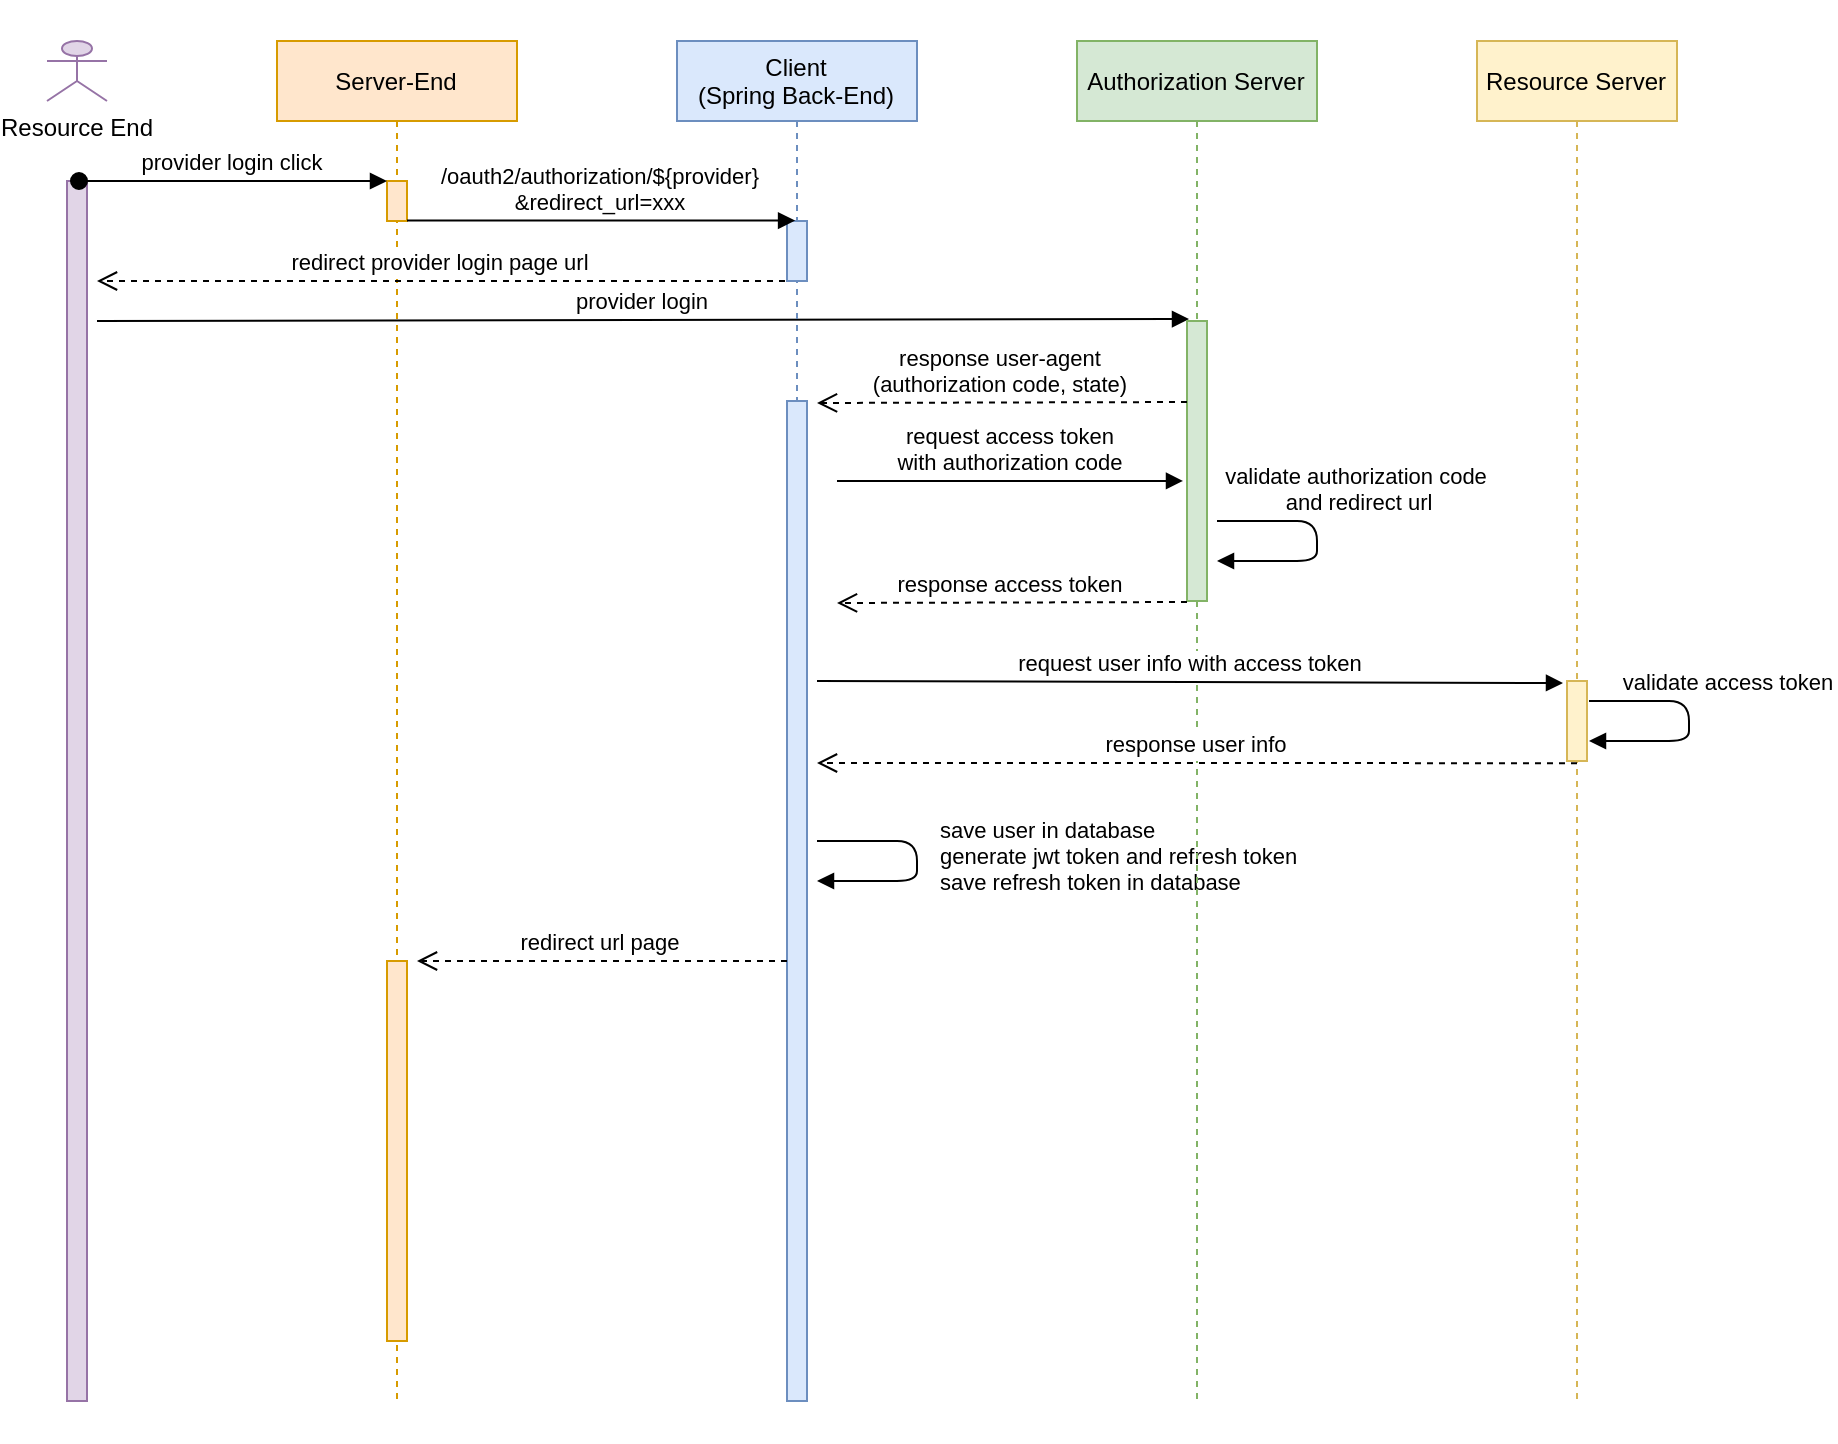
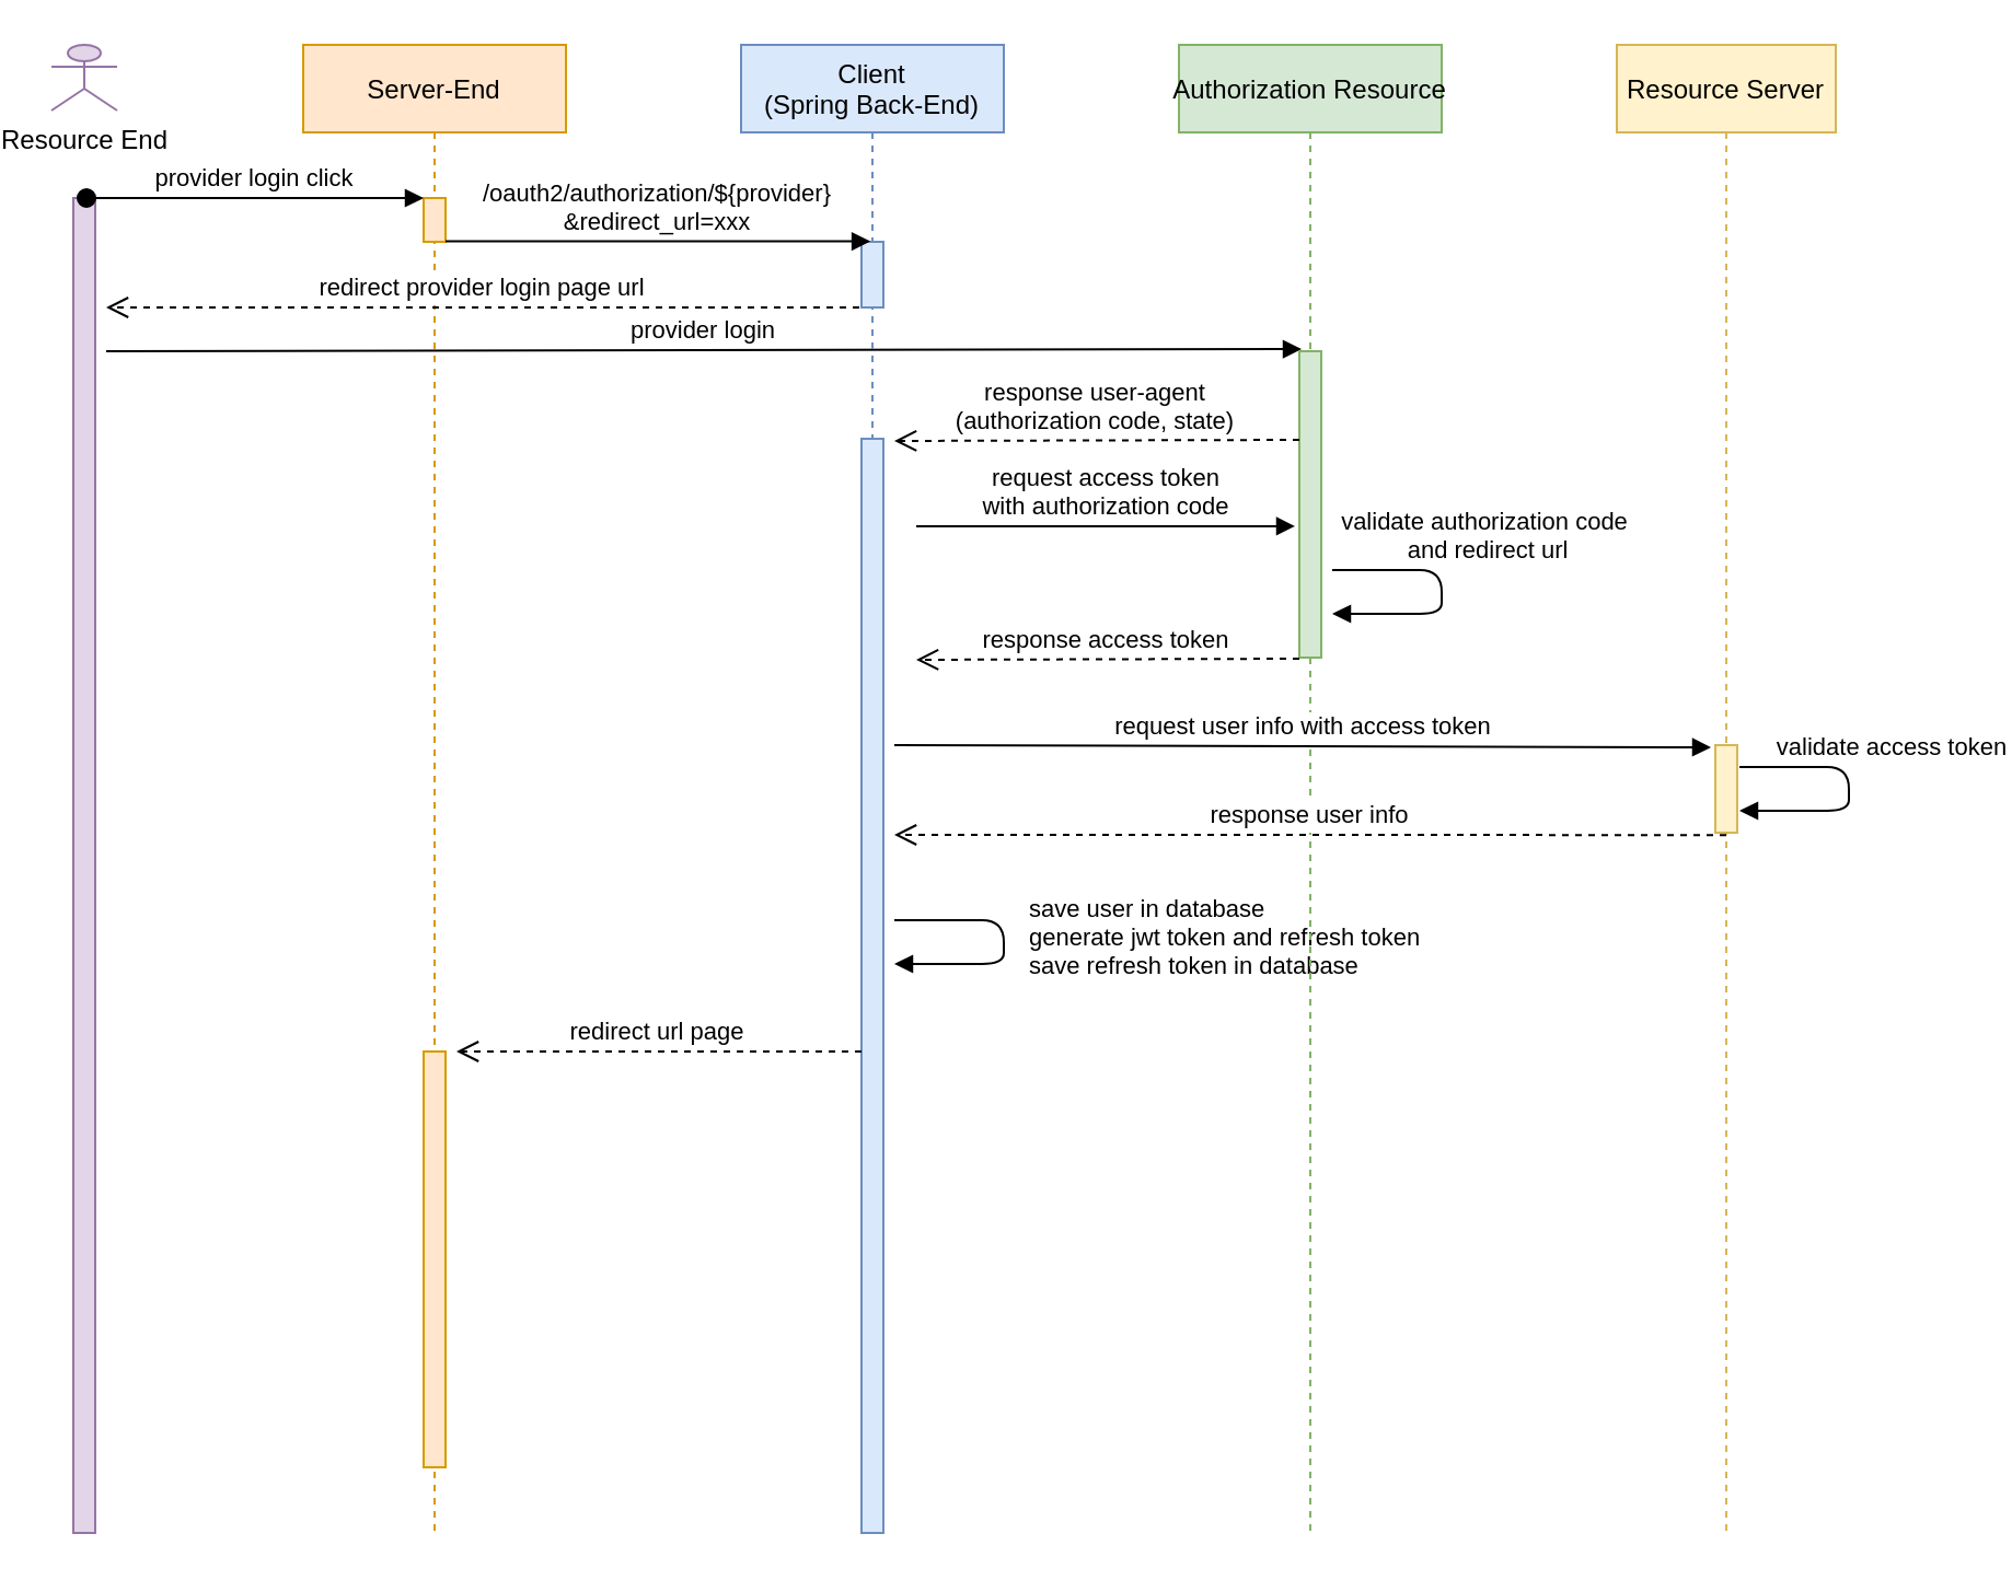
  <mxCell id="0" />
  <mxCell id="1" parent="0" />
  <mxCell id="2" value="Server-End" style="shape=umlLifeline;perimeter=lifelinePerimeter;container=1;collapsible=0;recursiveResize=0;rounded=0;shadow=0;strokeWidth=1;fillColor=#ffe6cc;strokeColor=#d79b00;" parent="1" vertex="1"><mxGeometry x="135" y="20" width="120" height="680" as="geometry" /></mxCell>
  <mxCell id="3" value="" style="points=[];perimeter=orthogonalPerimeter;rounded=0;shadow=0;strokeWidth=1;fillColor=#ffe6cc;strokeColor=#d79b00;" parent="2" vertex="1"><mxGeometry x="55" y="70" width="10" height="20" as="geometry" /></mxCell>
  <mxCell id="4" value="provider login" style="verticalAlign=bottom;endArrow=block;shadow=0;strokeWidth=1;entryX=0.1;entryY=-0.007;entryDx=0;entryDy=0;entryPerimeter=0;" parent="2" target="13" edge="1"><mxGeometry relative="1" as="geometry"><mxPoint x="-90" y="140.0" as="sourcePoint" /><mxPoint x="450" y="140" as="targetPoint" /></mxGeometry></mxCell>
  <mxCell id="5" value="" style="points=[];perimeter=orthogonalPerimeter;rounded=0;shadow=0;strokeWidth=1;fillColor=#ffe6cc;strokeColor=#d79b00;" parent="2" vertex="1"><mxGeometry x="55" y="460" width="10" height="190" as="geometry" /></mxCell>
  <mxCell id="6" value="redirect provider login page url" style="verticalAlign=bottom;endArrow=open;dashed=1;endSize=8;shadow=0;strokeWidth=1;exitX=-0.1;exitY=0.5;exitDx=0;exitDy=0;exitPerimeter=0;" parent="2" edge="1"><mxGeometry relative="1" as="geometry"><mxPoint x="-90" y="120" as="targetPoint" /><mxPoint x="254" y="120" as="sourcePoint" /></mxGeometry></mxCell>
  <mxCell id="7" value="Client&#10;(Spring Back-End)" style="shape=umlLifeline;perimeter=lifelinePerimeter;container=1;collapsible=0;recursiveResize=0;rounded=0;shadow=0;strokeWidth=1;fillColor=#dae8fc;strokeColor=#6c8ebf;" parent="1" vertex="1"><mxGeometry x="335" y="20" width="120" height="680" as="geometry" /></mxCell>
  <mxCell id="8" value="" style="points=[];perimeter=orthogonalPerimeter;rounded=0;shadow=0;strokeWidth=1;fillColor=#dae8fc;strokeColor=#6c8ebf;" parent="7" vertex="1"><mxGeometry x="55" y="90" width="10" height="30" as="geometry" /></mxCell>
  <mxCell id="9" value="" style="points=[];perimeter=orthogonalPerimeter;rounded=0;shadow=0;strokeWidth=1;fillColor=#dae8fc;strokeColor=#6c8ebf;" parent="7" vertex="1"><mxGeometry x="55" y="180" width="10" height="500" as="geometry" /></mxCell>
  <mxCell id="10" value="save user in database&#10;generate jwt token and refresh token&#10;save refresh token in database" style="verticalAlign=bottom;endArrow=block;shadow=0;strokeWidth=1;align=left;" parent="7" edge="1"><mxGeometry x="0.167" y="14" relative="1" as="geometry"><mxPoint x="70" y="400" as="sourcePoint" /><mxPoint x="70" y="420" as="targetPoint" /><Array as="points"><mxPoint x="120" y="400" /><mxPoint x="120" y="420" /></Array><mxPoint x="10" y="-4" as="offset" /></mxGeometry></mxCell>
  <mxCell id="11" value="/oauth2/authorization/${provider}&#10;&amp;redirect_url=xxx" style="verticalAlign=bottom;endArrow=block;shadow=0;strokeWidth=1;entryX=0.492;entryY=0.132;entryDx=0;entryDy=0;entryPerimeter=0;" parent="1" source="3" target="7" edge="1"><mxGeometry relative="1" as="geometry"><mxPoint x="355" y="100" as="sourcePoint" /><mxPoint x="305" y="110" as="targetPoint" /></mxGeometry></mxCell>
- <mxCell id="12" value="Authorization Server" style="shape=umlLifeline;perimeter=lifelinePerimeter;container=1;collapsible=0;recursiveResize=0;rounded=0;shadow=0;strokeWidth=1;fillColor=#d5e8d4;strokeColor=#82b366;" parent="1" vertex="1"><mxGeometry x="535" y="20" width="120" height="680" as="geometry" /></mxCell>
+ <mxCell id="12" value="Authorization Resource" style="shape=umlLifeline;perimeter=lifelinePerimeter;container=1;collapsible=0;recursiveResize=0;rounded=0;shadow=0;strokeWidth=1;fillColor=#d5e8d4;strokeColor=#82b366;" parent="1" vertex="1"><mxGeometry x="535" y="20" width="120" height="680" as="geometry" /></mxCell>
  <mxCell id="13" value="" style="points=[];perimeter=orthogonalPerimeter;rounded=0;shadow=0;strokeWidth=1;fillColor=#d5e8d4;strokeColor=#82b366;" parent="12" vertex="1"><mxGeometry x="55" y="140" width="10" height="140" as="geometry" /></mxCell>
  <mxCell id="14" value="response access token" style="verticalAlign=bottom;endArrow=open;dashed=1;endSize=8;shadow=0;strokeWidth=1;" parent="12" edge="1"><mxGeometry relative="1" as="geometry"><mxPoint x="-120" y="281" as="targetPoint" /><mxPoint x="55" y="280.5" as="sourcePoint" /></mxGeometry></mxCell>
  <mxCell id="15" value="validate authorization code&#10; and redirect url" style="verticalAlign=bottom;endArrow=block;shadow=0;strokeWidth=1;" parent="12" edge="1"><mxGeometry x="-0.167" y="20" relative="1" as="geometry"><mxPoint x="70" y="240" as="sourcePoint" /><mxPoint x="70" y="260" as="targetPoint" /><Array as="points"><mxPoint x="120" y="240" /><mxPoint x="120" y="260" /></Array><mxPoint as="offset" /></mxGeometry></mxCell>
  <mxCell id="16" value="Resource Server" style="shape=umlLifeline;perimeter=lifelinePerimeter;container=1;collapsible=0;recursiveResize=0;rounded=0;shadow=0;strokeWidth=1;fillColor=#fff2cc;strokeColor=#d6b656;" parent="1" vertex="1"><mxGeometry x="735" y="20" width="100" height="680" as="geometry" /></mxCell>
  <mxCell id="17" value="" style="points=[];perimeter=orthogonalPerimeter;rounded=0;shadow=0;strokeWidth=1;fillColor=#fff2cc;strokeColor=#d6b656;" parent="16" vertex="1"><mxGeometry x="45" y="320" width="10" height="40" as="geometry" /></mxCell>
  <mxCell id="18" value="validate access token" style="verticalAlign=bottom;endArrow=block;shadow=0;strokeWidth=1;" parent="16" edge="1"><mxGeometry x="-0.167" y="20" relative="1" as="geometry"><mxPoint x="56" y="330" as="sourcePoint" /><mxPoint x="56" y="350" as="targetPoint" /><Array as="points"><mxPoint x="106" y="330" /><mxPoint x="106" y="350" /></Array><mxPoint as="offset" /></mxGeometry></mxCell>
  <mxCell id="19" value="Resource End" style="shape=umlActor;verticalLabelPosition=bottom;verticalAlign=top;html=1;fillColor=#e1d5e7;strokeColor=#9673a6;" parent="1" vertex="1"><mxGeometry x="20" y="20" width="30" height="30" as="geometry" /></mxCell>
  <mxCell id="20" value="" style="points=[];perimeter=orthogonalPerimeter;rounded=0;shadow=0;strokeWidth=1;fillColor=#e1d5e7;strokeColor=#9673a6;" parent="1" vertex="1"><mxGeometry x="30" y="90" width="10" height="610" as="geometry" /></mxCell>
  <mxCell id="21" value="provider login click" style="verticalAlign=bottom;startArrow=oval;endArrow=block;startSize=8;shadow=0;strokeWidth=1;exitX=0.6;exitY=0;exitDx=0;exitDy=0;exitPerimeter=0;" parent="1" source="20" target="3" edge="1"><mxGeometry relative="1" as="geometry"><mxPoint x="45" y="90" as="sourcePoint" /></mxGeometry></mxCell>
  <mxCell id="22" value="request access token &#10;with authorization code" style="verticalAlign=bottom;endArrow=block;shadow=0;strokeWidth=1;entryX=-0.2;entryY=0.571;entryDx=0;entryDy=0;entryPerimeter=0;" parent="1" target="13" edge="1"><mxGeometry relative="1" as="geometry"><mxPoint x="415" y="240" as="sourcePoint" /><mxPoint x="585" y="240" as="targetPoint" /></mxGeometry></mxCell>
  <mxCell id="23" value="response user-agent&#10;(authorization code, state)" style="verticalAlign=bottom;endArrow=open;dashed=1;endSize=8;shadow=0;strokeWidth=1;" parent="1" edge="1"><mxGeometry relative="1" as="geometry"><mxPoint x="405" y="201" as="targetPoint" /><mxPoint x="590" y="200.5" as="sourcePoint" /></mxGeometry></mxCell>
  <mxCell id="24" value="request user info with access token" style="verticalAlign=bottom;endArrow=block;shadow=0;strokeWidth=1;entryX=-0.2;entryY=0.025;entryDx=0;entryDy=0;entryPerimeter=0;" parent="1" target="17" edge="1"><mxGeometry relative="1" as="geometry"><mxPoint x="405" y="340" as="sourcePoint" /><mxPoint x="775" y="340" as="targetPoint" /></mxGeometry></mxCell>
  <mxCell id="25" value="response user info" style="verticalAlign=bottom;endArrow=open;dashed=1;endSize=8;shadow=0;strokeWidth=1;exitX=0.5;exitY=0.531;exitDx=0;exitDy=0;exitPerimeter=0;" parent="1" source="16" edge="1"><mxGeometry relative="1" as="geometry"><mxPoint x="405" y="381" as="targetPoint" /><mxPoint x="770" y="380.5" as="sourcePoint" /></mxGeometry></mxCell>
  <mxCell id="26" value="redirect url page" style="verticalAlign=bottom;endArrow=open;dashed=1;endSize=8;shadow=0;strokeWidth=1;exitX=-0.1;exitY=0.5;exitDx=0;exitDy=0;exitPerimeter=0;" parent="1" edge="1"><mxGeometry relative="1" as="geometry"><mxPoint x="205" y="480" as="targetPoint" /><mxPoint x="390" y="480" as="sourcePoint" /></mxGeometry></mxCell>
